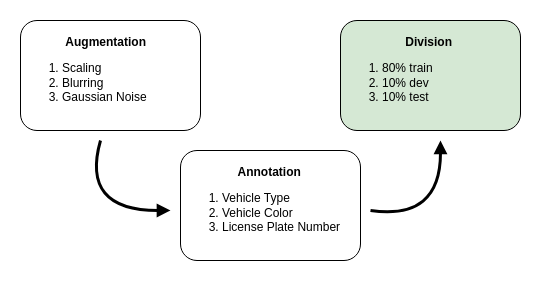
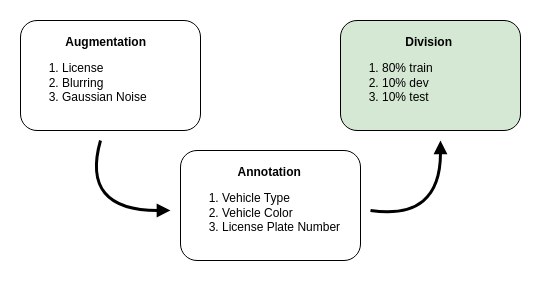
  <mxCell id="0" />
  <mxCell id="1" parent="0" />
- <mxCell id="2" value="&lt;div&gt;&amp;nbsp;&amp;nbsp;&amp;nbsp;&amp;nbsp;&amp;nbsp;&amp;nbsp;&amp;nbsp;&amp;nbsp;&amp;nbsp;&amp;nbsp;&amp;nbsp;&amp;nbsp; &lt;b&gt;Augmentation&lt;/b&gt;&lt;/div&gt;&lt;div&gt;&lt;ol&gt;&lt;li&gt;Scaling&lt;/li&gt;&lt;li&gt;Blurring&lt;/li&gt;&lt;li&gt;Gaussian Noise&lt;br&gt;&lt;/li&gt;&lt;/ol&gt;&lt;/div&gt;" style="rounded=1;whiteSpace=wrap;html=1;align=left;" vertex="1" parent="1"><mxGeometry x="20" y="20" width="180" height="110" as="geometry" /></mxCell>
+ <mxCell id="2" value="&lt;div&gt;&amp;nbsp;&amp;nbsp;&amp;nbsp;&amp;nbsp;&amp;nbsp;&amp;nbsp;&amp;nbsp;&amp;nbsp;&amp;nbsp;&amp;nbsp;&amp;nbsp;&amp;nbsp; &lt;b&gt;Augmentation&lt;/b&gt;&lt;/div&gt;&lt;div&gt;&lt;ol&gt;&lt;li&gt;License&lt;/li&gt;&lt;li&gt;Blurring&lt;/li&gt;&lt;li&gt;Gaussian Noise&lt;br&gt;&lt;/li&gt;&lt;/ol&gt;&lt;/div&gt;" style="rounded=1;whiteSpace=wrap;html=1;align=left;" vertex="1" parent="1"><mxGeometry x="20" y="20" width="180" height="110" as="geometry" /></mxCell>
  <mxCell id="3" value="&lt;div align=&quot;center&quot;&gt;&lt;b&gt;&amp;nbsp;&amp;nbsp;&amp;nbsp;&amp;nbsp; Annotation&lt;/b&gt;&lt;/div&gt;&lt;div&gt;&lt;ol&gt;&lt;li&gt;Vehicle Type&lt;br&gt;&lt;/li&gt;&lt;li&gt;Vehicle Color&lt;br&gt;&lt;/li&gt;&lt;li&gt;License Plate Number&lt;br&gt;&lt;/li&gt;&lt;/ol&gt;&lt;/div&gt;" style="rounded=1;whiteSpace=wrap;html=1;align=left;" vertex="1" parent="1"><mxGeometry x="180" y="150" width="180" height="110" as="geometry" /></mxCell>
  <mxCell id="4" value="&lt;div align=&quot;center&quot;&gt;&lt;b&gt;&amp;nbsp;&amp;nbsp;&amp;nbsp;&amp;nbsp;&amp;nbsp;&amp;nbsp;&amp;nbsp;&amp;nbsp;&amp;nbsp;&amp;nbsp;&amp;nbsp;&amp;nbsp;&amp;nbsp;&amp;nbsp;&amp;nbsp;&amp;nbsp;&amp;nbsp;&amp;nbsp; Division&lt;/b&gt;&lt;/div&gt;&lt;div&gt;&lt;ol&gt;&lt;li&gt;80% train&lt;br&gt;&lt;/li&gt;&lt;li&gt;10% dev&lt;br&gt;&lt;/li&gt;&lt;li&gt;10% test&lt;br&gt;&lt;/li&gt;&lt;/ol&gt;&lt;/div&gt;" style="rounded=1;whiteSpace=wrap;html=1;align=left;fillColor=#d5e8d4;" vertex="1" parent="1"><mxGeometry x="340" y="20" width="180" height="110" as="geometry" /></mxCell>
  <mxCell id="5" value="" style="curved=1;endArrow=block;html=1;rounded=0;endFill=1;strokeWidth=3;" edge="1" parent="1"><mxGeometry width="50" height="50" relative="1" as="geometry"><mxPoint x="100" y="140" as="sourcePoint" /><mxPoint x="170" y="210" as="targetPoint" /><Array as="points"><mxPoint x="80" y="210" /></Array></mxGeometry></mxCell>
  <mxCell id="6" value="" style="curved=1;endArrow=block;html=1;rounded=0;endFill=1;strokeWidth=3;" edge="1" parent="1"><mxGeometry width="50" height="50" relative="1" as="geometry"><mxPoint x="370" y="210" as="sourcePoint" /><mxPoint x="440" y="140" as="targetPoint" /><Array as="points"><mxPoint x="440" y="220" /></Array></mxGeometry></mxCell>
